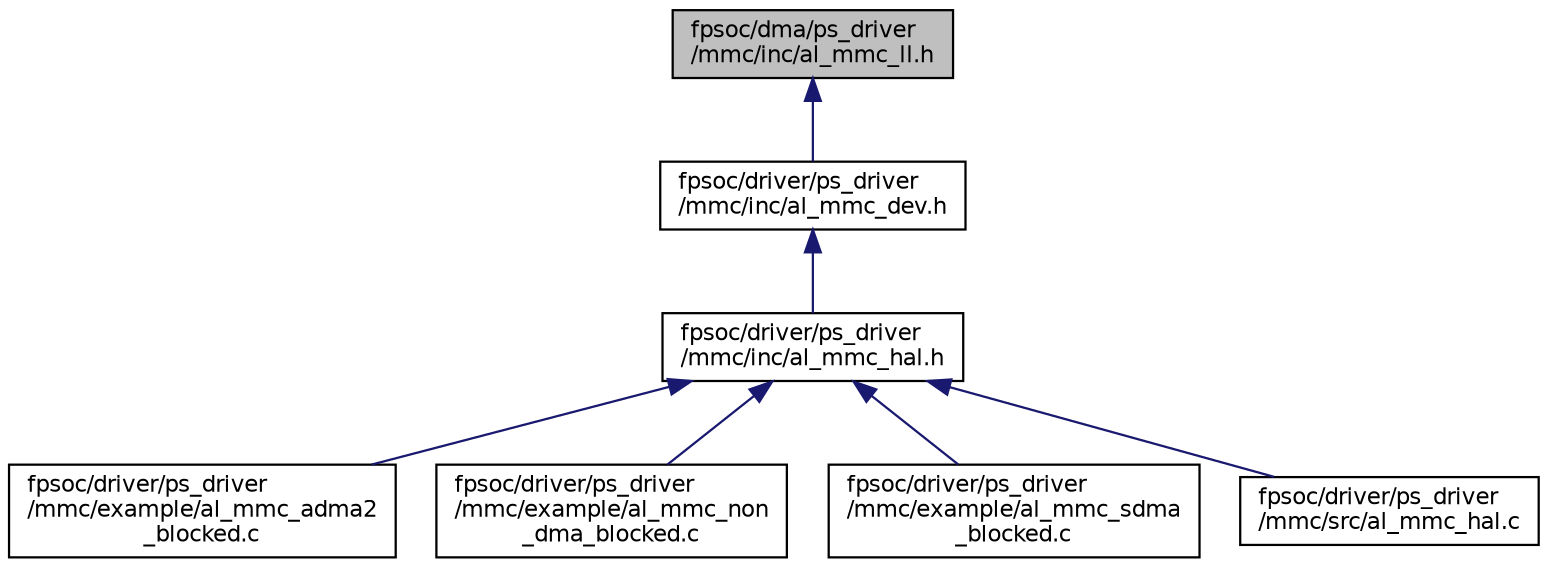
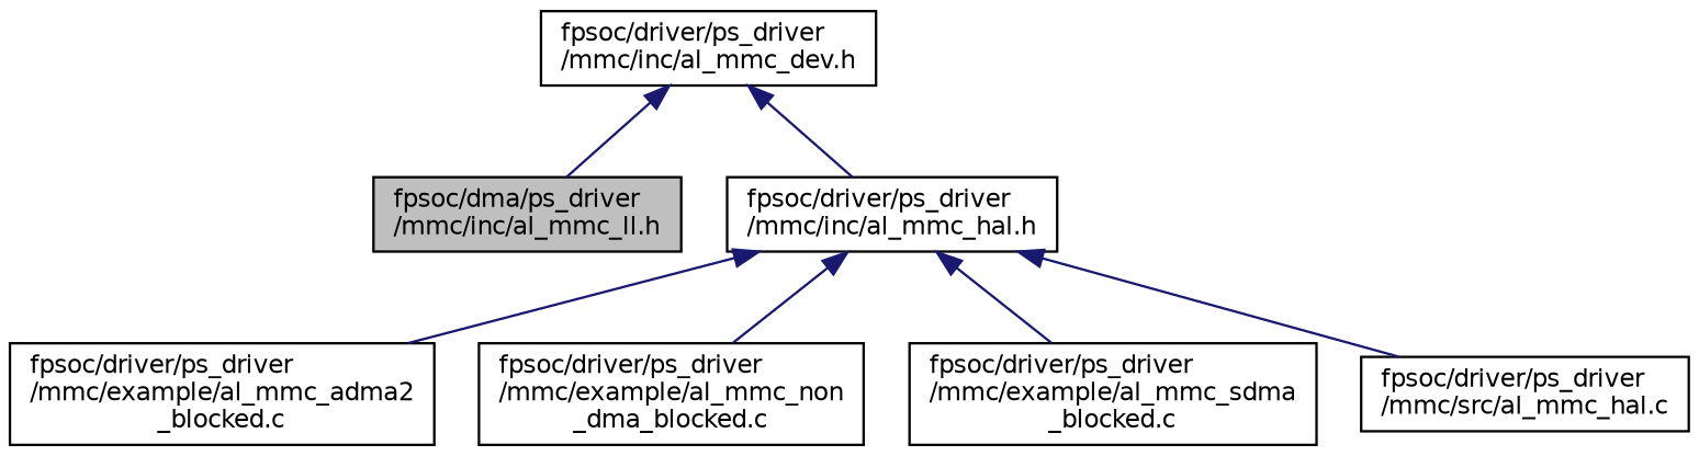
  digraph {
    node [color=black fillcolor=white fontname=Helvetica fontsize=10 shape=record style=filled]
    edge [color=midnightblue dir=back fontname=Helvetica fontsize=10 labelfontname=Helvetica labelfontsize=10 style=solid]
    n1 [fillcolor=grey75 fontcolor=black height=0.2 label="fpsoc/dma/ps_driver\l/mmc/inc/al_mmc_ll.h" width=0.4]
    n2 [height=0.2 label="fpsoc/driver/ps_driver\l/mmc/inc/al_mmc_dev.h" width=0.4]
    n3 [height=0.2 label="fpsoc/driver/ps_driver\l/mmc/inc/al_mmc_hal.h" width=0.4]
    n4 [height=0.2 label="fpsoc/driver/ps_driver\l/mmc/example/al_mmc_adma2\l_blocked.c" width=0.4]
    n5 [height=0.2 label="fpsoc/driver/ps_driver\l/mmc/example/al_mmc_non\l_dma_blocked.c" width=0.4]
    n6 [height=0.2 label="fpsoc/driver/ps_driver\l/mmc/example/al_mmc_sdma\l_blocked.c" width=0.4]
    n7 [height=0.2 label="fpsoc/driver/ps_driver\l/mmc/src/al_mmc_hal.c" width=0.4]
-   n1 -> n2
+   n2 -> n1
    n2 -> n3
    n3 -> n4
    n3 -> n5
    n3 -> n6
    n3 -> n7
  }
